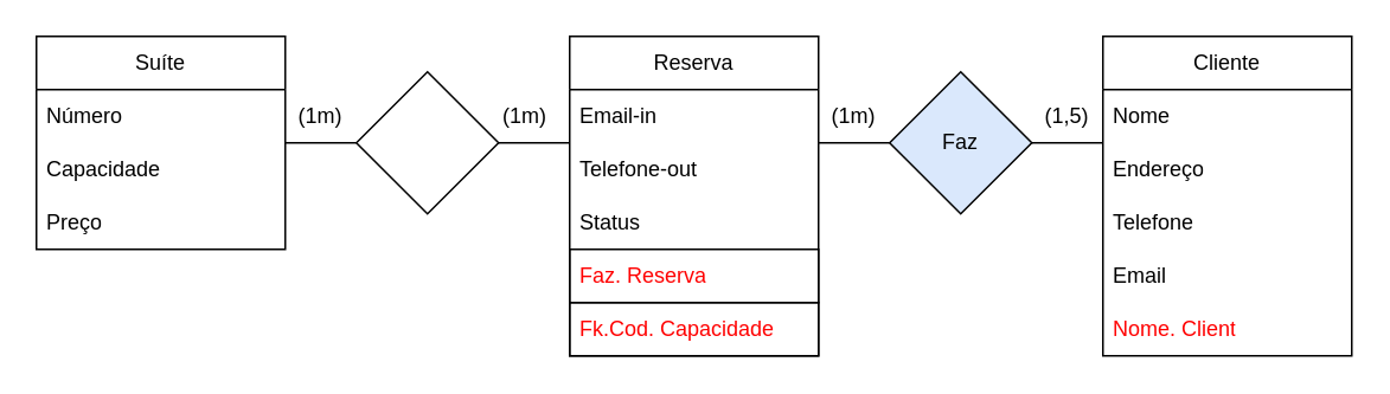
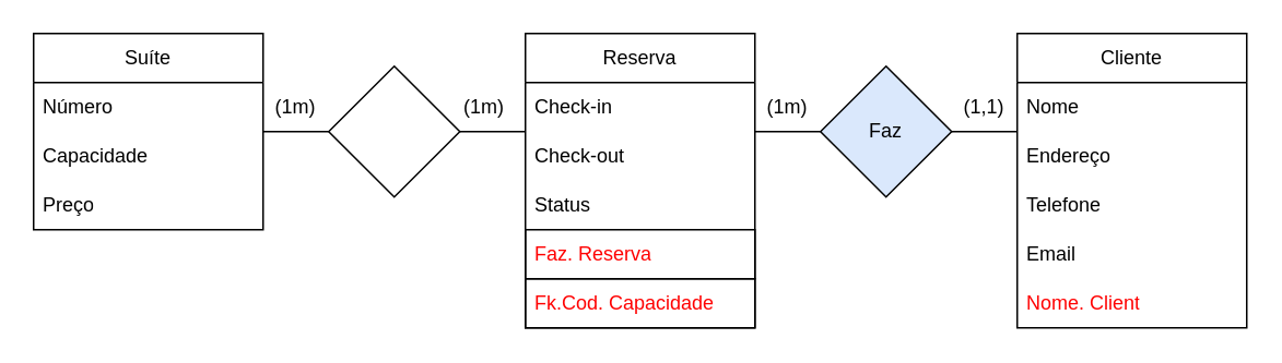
  <mxCell id="0" />
  <mxCell id="1" parent="0" />
  <mxCell id="2" value="" style="rhombus;whiteSpace=wrap;html=1;" vertex="1" parent="1"><mxGeometry x="200" y="40" width="80" height="80" as="geometry" /></mxCell>
  <mxCell id="3" value="Faz" style="rhombus;whiteSpace=wrap;html=1;fillColor=#dae8fc;" vertex="1" parent="1"><mxGeometry x="500" y="40" width="80" height="80" as="geometry" /></mxCell>
  <mxCell id="4" value="" style="endArrow=none;html=1;rounded=0;exitX=1;exitY=0.5;exitDx=0;exitDy=0;entryX=0;entryY=0.5;entryDx=0;entryDy=0;" edge="1" parent="1" target="2"><mxGeometry width="50" height="50" relative="1" as="geometry"><mxPoint x="160" y="80" as="sourcePoint" /><mxPoint x="480" y="290" as="targetPoint" /></mxGeometry></mxCell>
  <mxCell id="5" value="" style="endArrow=none;html=1;rounded=0;exitX=1;exitY=0.5;exitDx=0;exitDy=0;" edge="1" parent="1" source="2"><mxGeometry width="50" height="50" relative="1" as="geometry"><mxPoint x="270" y="130" as="sourcePoint" /><mxPoint x="320" y="80" as="targetPoint" /></mxGeometry></mxCell>
  <mxCell id="6" value="" style="endArrow=none;html=1;rounded=0;exitX=1;exitY=0.5;exitDx=0;exitDy=0;" edge="1" parent="1" target="3"><mxGeometry width="50" height="50" relative="1" as="geometry"><mxPoint x="460" y="80" as="sourcePoint" /><mxPoint x="520" y="70" as="targetPoint" /></mxGeometry></mxCell>
  <mxCell id="7" value="" style="endArrow=none;html=1;rounded=0;exitX=1;exitY=0.5;exitDx=0;exitDy=0;entryX=0;entryY=0.5;entryDx=0;entryDy=0;" edge="1" parent="1" source="3"><mxGeometry width="50" height="50" relative="1" as="geometry"><mxPoint x="580" y="150" as="sourcePoint" /><mxPoint x="620" y="80" as="targetPoint" /></mxGeometry></mxCell>
  <mxCell id="8" value="(1m)" style="text;html=1;align=center;verticalAlign=middle;whiteSpace=wrap;rounded=0;" vertex="1" parent="1"><mxGeometry x="150" y="50" width="60" height="30" as="geometry" /></mxCell>
  <mxCell id="9" value="(1m)" style="text;html=1;align=center;verticalAlign=middle;whiteSpace=wrap;rounded=0;" vertex="1" parent="1"><mxGeometry x="450" y="50" width="60" height="30" as="geometry" /></mxCell>
  <mxCell id="10" value="(1m)" style="text;html=1;align=center;verticalAlign=middle;whiteSpace=wrap;rounded=0;" vertex="1" parent="1"><mxGeometry x="270" y="55" width="50" height="20" as="geometry" /></mxCell>
- <mxCell id="11" value="(1,5)" style="text;html=1;align=center;verticalAlign=middle;whiteSpace=wrap;rounded=0;" vertex="1" parent="1"><mxGeometry x="570" y="50" width="60" height="30" as="geometry" /></mxCell>
+ <mxCell id="11" value="(1,1)" style="text;html=1;align=center;verticalAlign=middle;whiteSpace=wrap;rounded=0;" vertex="1" parent="1"><mxGeometry x="570" y="50" width="60" height="30" as="geometry" /></mxCell>
  <mxCell id="12" value="Suíte" style="swimlane;fontStyle=0;childLayout=stackLayout;horizontal=1;startSize=30;horizontalStack=0;resizeParent=1;resizeParentMax=0;resizeLast=0;collapsible=1;marginBottom=0;whiteSpace=wrap;html=1;" vertex="1" parent="1"><mxGeometry x="20" y="20" width="140" height="120" as="geometry" /></mxCell>
  <mxCell id="13" value="Número" style="text;strokeColor=none;fillColor=none;align=left;verticalAlign=middle;spacingLeft=4;spacingRight=4;overflow=hidden;points=[[0,0.5],[1,0.5]];portConstraint=eastwest;rotatable=0;whiteSpace=wrap;html=1;" vertex="1" parent="12"><mxGeometry y="30" width="140" height="30" as="geometry" /></mxCell>
  <mxCell id="14" value="Capacidade" style="text;strokeColor=none;fillColor=none;align=left;verticalAlign=middle;spacingLeft=4;spacingRight=4;overflow=hidden;points=[[0,0.5],[1,0.5]];portConstraint=eastwest;rotatable=0;whiteSpace=wrap;html=1;" vertex="1" parent="12"><mxGeometry y="60" width="140" height="30" as="geometry" /></mxCell>
  <mxCell id="15" value="Preço" style="text;strokeColor=none;fillColor=none;align=left;verticalAlign=middle;spacingLeft=4;spacingRight=4;overflow=hidden;points=[[0,0.5],[1,0.5]];portConstraint=eastwest;rotatable=0;whiteSpace=wrap;html=1;" vertex="1" parent="12"><mxGeometry y="90" width="140" height="30" as="geometry" /></mxCell>
  <mxCell id="16" value="Reserva" style="swimlane;fontStyle=0;childLayout=stackLayout;horizontal=1;startSize=30;horizontalStack=0;resizeParent=1;resizeParentMax=0;resizeLast=0;collapsible=1;marginBottom=0;whiteSpace=wrap;html=1;" vertex="1" parent="1"><mxGeometry x="320" y="20" width="140" height="180" as="geometry" /></mxCell>
- <mxCell id="17" value="Email-in" style="text;strokeColor=none;fillColor=none;align=left;verticalAlign=middle;spacingLeft=4;spacingRight=4;overflow=hidden;points=[[0,0.5],[1,0.5]];portConstraint=eastwest;rotatable=0;whiteSpace=wrap;html=1;" vertex="1" parent="16"><mxGeometry y="30" width="140" height="30" as="geometry" /></mxCell>
- <mxCell id="18" value="Telefone-out" style="text;strokeColor=none;fillColor=none;align=left;verticalAlign=middle;spacingLeft=4;spacingRight=4;overflow=hidden;points=[[0,0.5],[1,0.5]];portConstraint=eastwest;rotatable=0;whiteSpace=wrap;html=1;" vertex="1" parent="16"><mxGeometry y="60" width="140" height="30" as="geometry" /></mxCell>
+ <mxCell id="17" value="Check-in" style="text;strokeColor=none;fillColor=none;align=left;verticalAlign=middle;spacingLeft=4;spacingRight=4;overflow=hidden;points=[[0,0.5],[1,0.5]];portConstraint=eastwest;rotatable=0;whiteSpace=wrap;html=1;" vertex="1" parent="16"><mxGeometry y="30" width="140" height="30" as="geometry" /></mxCell>
+ <mxCell id="18" value="Check-out" style="text;strokeColor=none;fillColor=none;align=left;verticalAlign=middle;spacingLeft=4;spacingRight=4;overflow=hidden;points=[[0,0.5],[1,0.5]];portConstraint=eastwest;rotatable=0;whiteSpace=wrap;html=1;" vertex="1" parent="16"><mxGeometry y="60" width="140" height="30" as="geometry" /></mxCell>
  <mxCell id="19" value="Status" style="text;strokeColor=none;fillColor=none;align=left;verticalAlign=middle;spacingLeft=4;spacingRight=4;overflow=hidden;points=[[0,0.5],[1,0.5]];portConstraint=eastwest;rotatable=0;whiteSpace=wrap;html=1;" vertex="1" parent="16"><mxGeometry y="90" width="140" height="30" as="geometry" /></mxCell>
  <mxCell id="20" value="Faz. Reserva" style="text;strokeColor=#000000;fillColor=none;align=left;verticalAlign=middle;spacingLeft=4;spacingRight=4;overflow=hidden;points=[[0,0.5],[1,0.5]];portConstraint=eastwest;rotatable=0;whiteSpace=wrap;html=1;fontColor=#FF0000;" vertex="1" parent="16"><mxGeometry y="120" width="140" height="30" as="geometry" /></mxCell>
  <mxCell id="21" value="Fk.Cod. Capacidade" style="text;strokeColor=#000000;fillColor=none;align=left;verticalAlign=middle;spacingLeft=4;spacingRight=4;overflow=hidden;points=[[0,0.5],[1,0.5]];portConstraint=eastwest;rotatable=0;whiteSpace=wrap;html=1;fontColor=#FF0000;" vertex="1" parent="16"><mxGeometry y="150" width="140" height="30" as="geometry" /></mxCell>
  <mxCell id="22" value="Cliente" style="swimlane;fontStyle=0;childLayout=stackLayout;horizontal=1;startSize=30;horizontalStack=0;resizeParent=1;resizeParentMax=0;resizeLast=0;collapsible=1;marginBottom=0;whiteSpace=wrap;html=1;" vertex="1" parent="1"><mxGeometry x="620" y="20" width="140" height="180" as="geometry" /></mxCell>
  <mxCell id="23" value="Nome" style="text;strokeColor=none;fillColor=none;align=left;verticalAlign=middle;spacingLeft=4;spacingRight=4;overflow=hidden;points=[[0,0.5],[1,0.5]];portConstraint=eastwest;rotatable=0;whiteSpace=wrap;html=1;" vertex="1" parent="22"><mxGeometry y="30" width="140" height="30" as="geometry" /></mxCell>
  <mxCell id="24" value="Endereço" style="text;strokeColor=none;fillColor=none;align=left;verticalAlign=middle;spacingLeft=4;spacingRight=4;overflow=hidden;points=[[0,0.5],[1,0.5]];portConstraint=eastwest;rotatable=0;whiteSpace=wrap;html=1;" vertex="1" parent="22"><mxGeometry y="60" width="140" height="30" as="geometry" /></mxCell>
  <mxCell id="25" value="Telefone" style="text;strokeColor=none;fillColor=none;align=left;verticalAlign=middle;spacingLeft=4;spacingRight=4;overflow=hidden;points=[[0,0.5],[1,0.5]];portConstraint=eastwest;rotatable=0;whiteSpace=wrap;html=1;" vertex="1" parent="22"><mxGeometry y="90" width="140" height="30" as="geometry" /></mxCell>
  <mxCell id="26" value="Email" style="text;strokeColor=none;fillColor=none;align=left;verticalAlign=middle;spacingLeft=4;spacingRight=4;overflow=hidden;points=[[0,0.5],[1,0.5]];portConstraint=eastwest;rotatable=0;whiteSpace=wrap;html=1;" vertex="1" parent="22"><mxGeometry y="120" width="140" height="30" as="geometry" /></mxCell>
  <mxCell id="27" value="Nome. Client" style="text;strokeColor=none;fillColor=none;align=left;verticalAlign=middle;spacingLeft=4;spacingRight=4;overflow=hidden;points=[[0,0.5],[1,0.5]];portConstraint=eastwest;rotatable=0;whiteSpace=wrap;html=1;fontColor=#FF0000;" vertex="1" parent="22"><mxGeometry y="150" width="140" height="30" as="geometry" /></mxCell>
